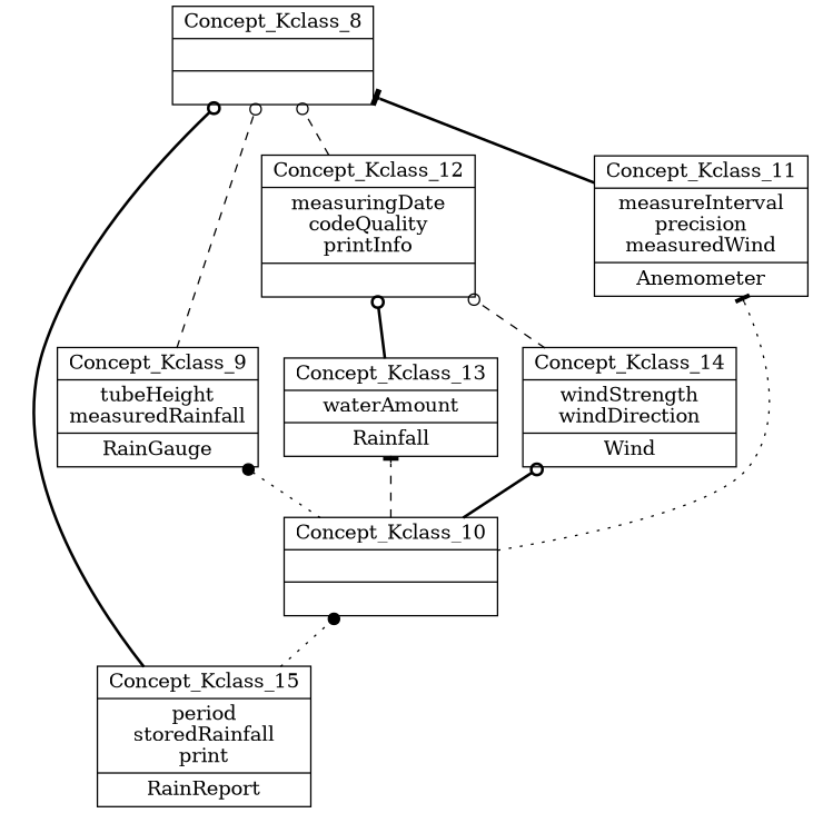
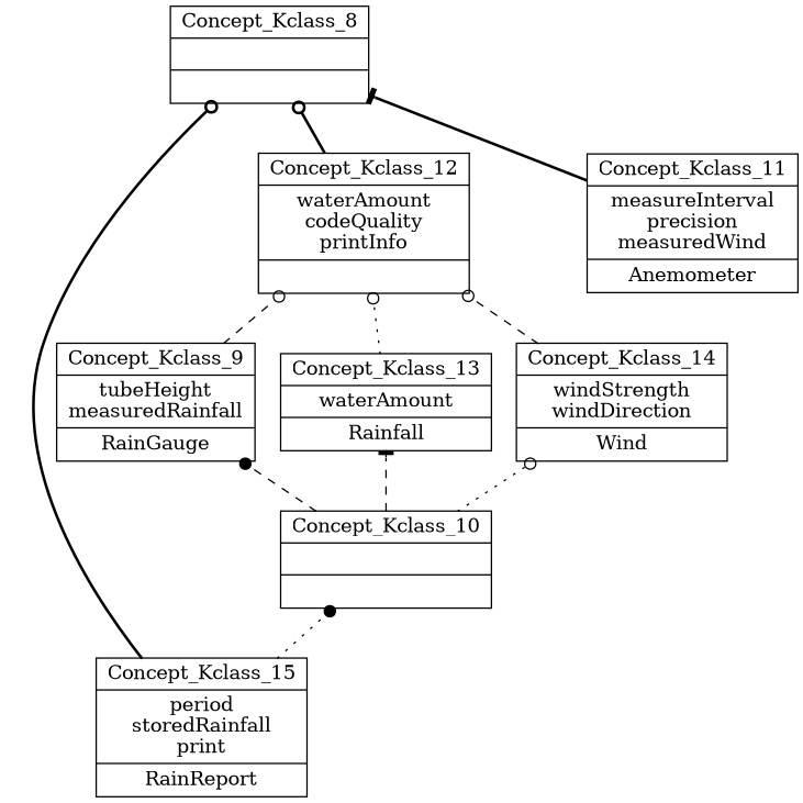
  digraph {
    rankdir=BT
    node [shape=record]
    edge [arrowhead=odot style=dashed]
    n1 [label="{Concept_Kclass_8||}"]
    n2 [label="{Concept_Kclass_9|tubeHeight\nmeasuredRainfall\n|RainGauge\n}"]
    n3 [label="{Concept_Kclass_10||}"]
    n4 [label="{Concept_Kclass_11|measureInterval\nprecision\nmeasuredWind\n|Anemometer\n}"]
    n5 [label="{Concept_Kclass_13|waterAmount\n|Rainfall\n}"]
    n6 [label="{Concept_Kclass_14|windStrength\nwindDirection\n|Wind\n}"]
    n7 [label="{Concept_Kclass_15|period\nstoredRainfall\nprint\n|RainReport\n}"]
-   n8 [label="{Concept_Kclass_12|measuringDate\ncodeQuality\nprintInfo\n|}"]
+   n8 [label="{Concept_Kclass_12|waterAmount\ncodeQuality\nprintInfo\n|}"]
    subgraph sub_1 {
      label=Kclass
      n1
      n2
      n3
      n4
      n5
      n6
      n7
      n8
    }
-   n2 -> n1
-   n3 -> n2 [arrowhead=dot style=dotted]
-   n3 -> n4 [arrowhead=tee style=dotted]
+   n2 -> n8
+   n3 -> n2 [arrowhead=dot]
    n3 -> n5 [arrowhead=tee]
-   n3 -> n6 [style=bold]
+   n3 -> n6 [style=dotted]
    n4 -> n1 [arrowhead=tee style=bold]
-   n5 -> n8 [style=bold]
+   n5 -> n8 [style=dotted]
    n6 -> n8
    n7 -> n1 [style=bold]
    n7 -> n3 [arrowhead=dot style=dotted]
-   n8 -> n1
+   n8 -> n1 [style=bold]
  }
